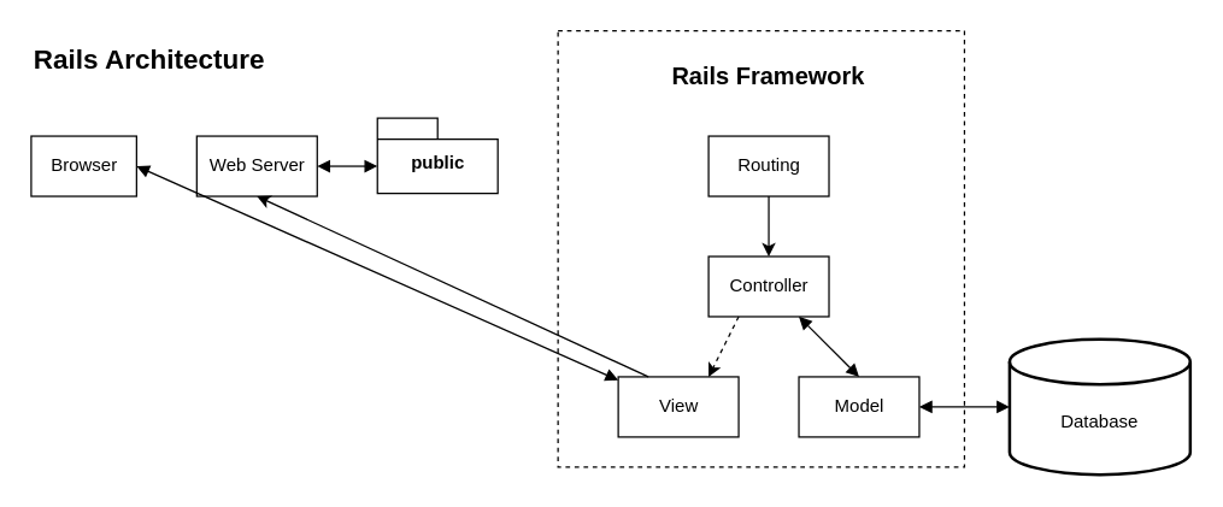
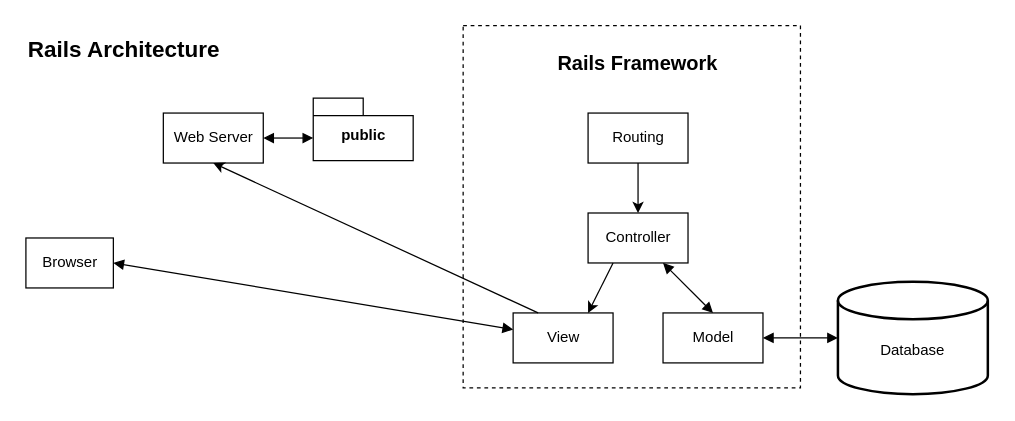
  <mxCell id="0" />
  <mxCell id="1" parent="0" />
  <mxCell id="2" value="" style="rounded=0;whiteSpace=wrap;html=1;dashed=1;" vertex="1" parent="1"><mxGeometry x="370" y="20" width="270" height="290" as="geometry" /></mxCell>
- <mxCell id="3" value="Browser" style="html=1;" vertex="1" parent="1"><mxGeometry x="20" y="90" width="70" height="40" as="geometry" /></mxCell>
+ <mxCell id="3" value="Browser" style="html=1;" vertex="1" parent="1"><mxGeometry x="20" y="190" width="70" height="40" as="geometry" /></mxCell>
  <mxCell id="4" value="Web Server" style="html=1;" vertex="1" parent="1"><mxGeometry x="130" y="90" width="80" height="40" as="geometry" /></mxCell>
  <mxCell id="5" value="public" style="shape=folder;fontStyle=1;spacingTop=10;tabWidth=40;tabHeight=14;tabPosition=left;html=1;" vertex="1" parent="1"><mxGeometry x="250" y="78" width="80" height="50" as="geometry" /></mxCell>
  <mxCell id="6" value="Routing" style="html=1;" vertex="1" parent="1"><mxGeometry x="470" y="90" width="80" height="40" as="geometry" /></mxCell>
  <mxCell id="7" value="Controller" style="html=1;" vertex="1" parent="1"><mxGeometry x="470" y="170" width="80" height="40" as="geometry" /></mxCell>
  <mxCell id="8" value="View" style="html=1;" vertex="1" parent="1"><mxGeometry x="410" y="250" width="80" height="40" as="geometry" /></mxCell>
  <mxCell id="9" value="Model" style="html=1;" vertex="1" parent="1"><mxGeometry x="530" y="250" width="80" height="40" as="geometry" /></mxCell>
  <mxCell id="10" value="" style="endArrow=block;startArrow=block;endFill=1;startFill=1;html=1;exitX=1;exitY=0.5;exitDx=0;exitDy=0;" edge="1" parent="1" source="3" target="8"><mxGeometry width="160" relative="1" as="geometry"><mxPoint x="30" y="290" as="sourcePoint" /><mxPoint x="190" y="290" as="targetPoint" /></mxGeometry></mxCell>
  <mxCell id="11" value="" style="endArrow=block;startArrow=block;endFill=1;startFill=1;html=1;exitX=1;exitY=0.5;exitDx=0;exitDy=0;entryX=0;entryY=0;entryDx=0;entryDy=32;entryPerimeter=0;" edge="1" parent="1" source="4" target="5"><mxGeometry width="160" relative="1" as="geometry"><mxPoint x="100" y="20" as="sourcePoint" /><mxPoint x="240" y="140" as="targetPoint" /></mxGeometry></mxCell>
  <mxCell id="12" value="" style="endArrow=classic;html=1;exitX=0.5;exitY=1;exitDx=0;exitDy=0;entryX=0.5;entryY=0;entryDx=0;entryDy=0;" edge="1" parent="1" source="6" target="7"><mxGeometry width="50" height="50" relative="1" as="geometry"><mxPoint x="200" y="260" as="sourcePoint" /><mxPoint x="250" y="210" as="targetPoint" /></mxGeometry></mxCell>
- <mxCell id="13" value="" style="endArrow=classic;html=1;exitX=0.25;exitY=1;exitDx=0;exitDy=0;entryX=0.75;entryY=0;entryDx=0;entryDy=0;dashed=1;" edge="1" parent="1" source="7" target="8"><mxGeometry width="50" height="50" relative="1" as="geometry"><mxPoint x="190" y="270" as="sourcePoint" /><mxPoint x="240" y="220" as="targetPoint" /></mxGeometry></mxCell>
+ <mxCell id="13" value="" style="endArrow=classic;html=1;exitX=0.25;exitY=1;exitDx=0;exitDy=0;entryX=0.75;entryY=0;entryDx=0;entryDy=0;" edge="1" parent="1" source="7" target="8"><mxGeometry width="50" height="50" relative="1" as="geometry"><mxPoint x="190" y="270" as="sourcePoint" /><mxPoint x="240" y="220" as="targetPoint" /></mxGeometry></mxCell>
  <mxCell id="14" value="" style="endArrow=classic;html=1;entryX=0.5;entryY=1;entryDx=0;entryDy=0;exitX=0.25;exitY=0;exitDx=0;exitDy=0;" edge="1" parent="1" source="8" target="4"><mxGeometry width="50" height="50" relative="1" as="geometry"><mxPoint x="140" y="290" as="sourcePoint" /><mxPoint x="190" y="240" as="targetPoint" /></mxGeometry></mxCell>
  <mxCell id="15" value="" style="strokeWidth=2;html=1;shape=mxgraph.flowchart.database;whiteSpace=wrap;" vertex="1" parent="1"><mxGeometry x="670" y="225" width="120" height="90" as="geometry" /></mxCell>
  <mxCell id="16" value="" style="endArrow=block;startArrow=block;endFill=1;startFill=1;html=1;exitX=1;exitY=0.5;exitDx=0;exitDy=0;entryX=0;entryY=0.5;entryDx=0;entryDy=0;entryPerimeter=0;" edge="1" parent="1" source="9" target="15"><mxGeometry width="160" relative="1" as="geometry"><mxPoint x="600" y="480" as="sourcePoint" /><mxPoint x="760" y="480" as="targetPoint" /></mxGeometry></mxCell>
  <mxCell id="17" value="Database" style="text;html=1;strokeColor=none;fillColor=none;align=center;verticalAlign=middle;whiteSpace=wrap;rounded=0;" vertex="1" parent="1"><mxGeometry x="690" y="270" width="80" height="20" as="geometry" /></mxCell>
  <mxCell id="18" value="" style="endArrow=block;startArrow=block;endFill=1;startFill=1;html=1;exitX=0.5;exitY=0;exitDx=0;exitDy=0;" edge="1" parent="1" source="9" target="7"><mxGeometry width="160" relative="1" as="geometry"><mxPoint x="570" y="250" as="sourcePoint" /><mxPoint x="530" y="210" as="targetPoint" /></mxGeometry></mxCell>
  <mxCell id="19" value="Rails Framework" style="text;html=1;strokeColor=none;fillColor=none;align=center;verticalAlign=middle;whiteSpace=wrap;rounded=0;dashed=1;fontStyle=1;fontSize=16;" vertex="1" parent="1"><mxGeometry x="410" y="30" width="200" height="40" as="geometry" /></mxCell>
  <mxCell id="20" value="Rails Architecture" style="text;html=1;strokeColor=none;fillColor=none;align=left;verticalAlign=middle;whiteSpace=wrap;rounded=0;dashed=1;fontSize=18;fontStyle=1" vertex="1" parent="1"><mxGeometry x="20" y="20" width="320" height="40" as="geometry" /></mxCell>
